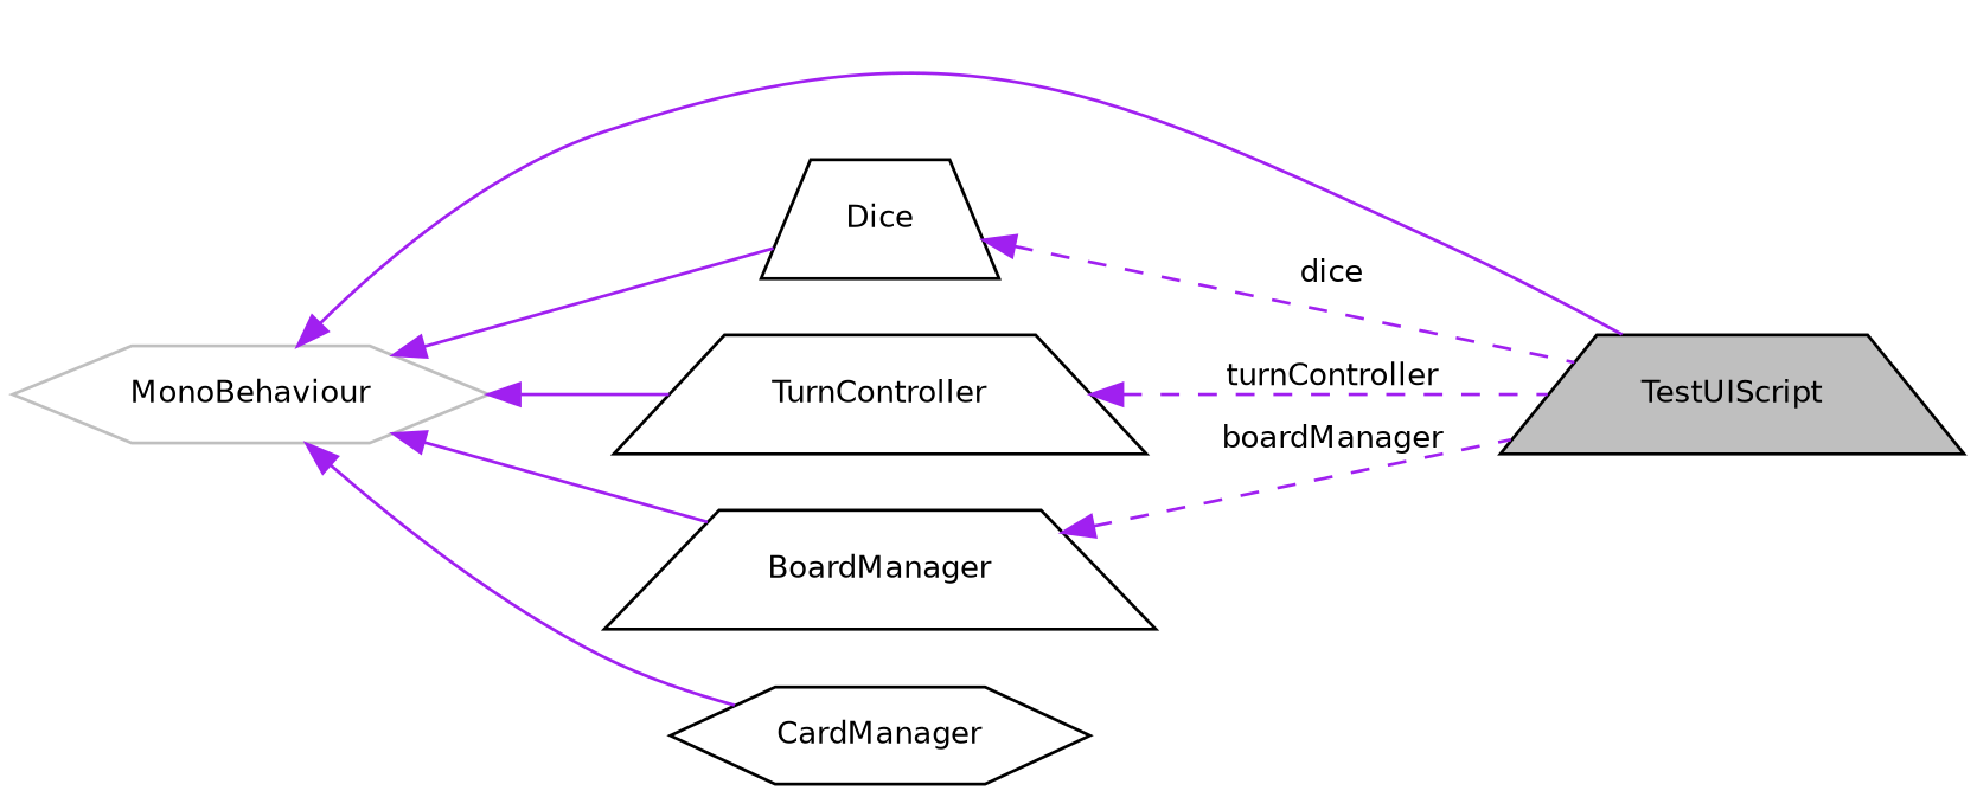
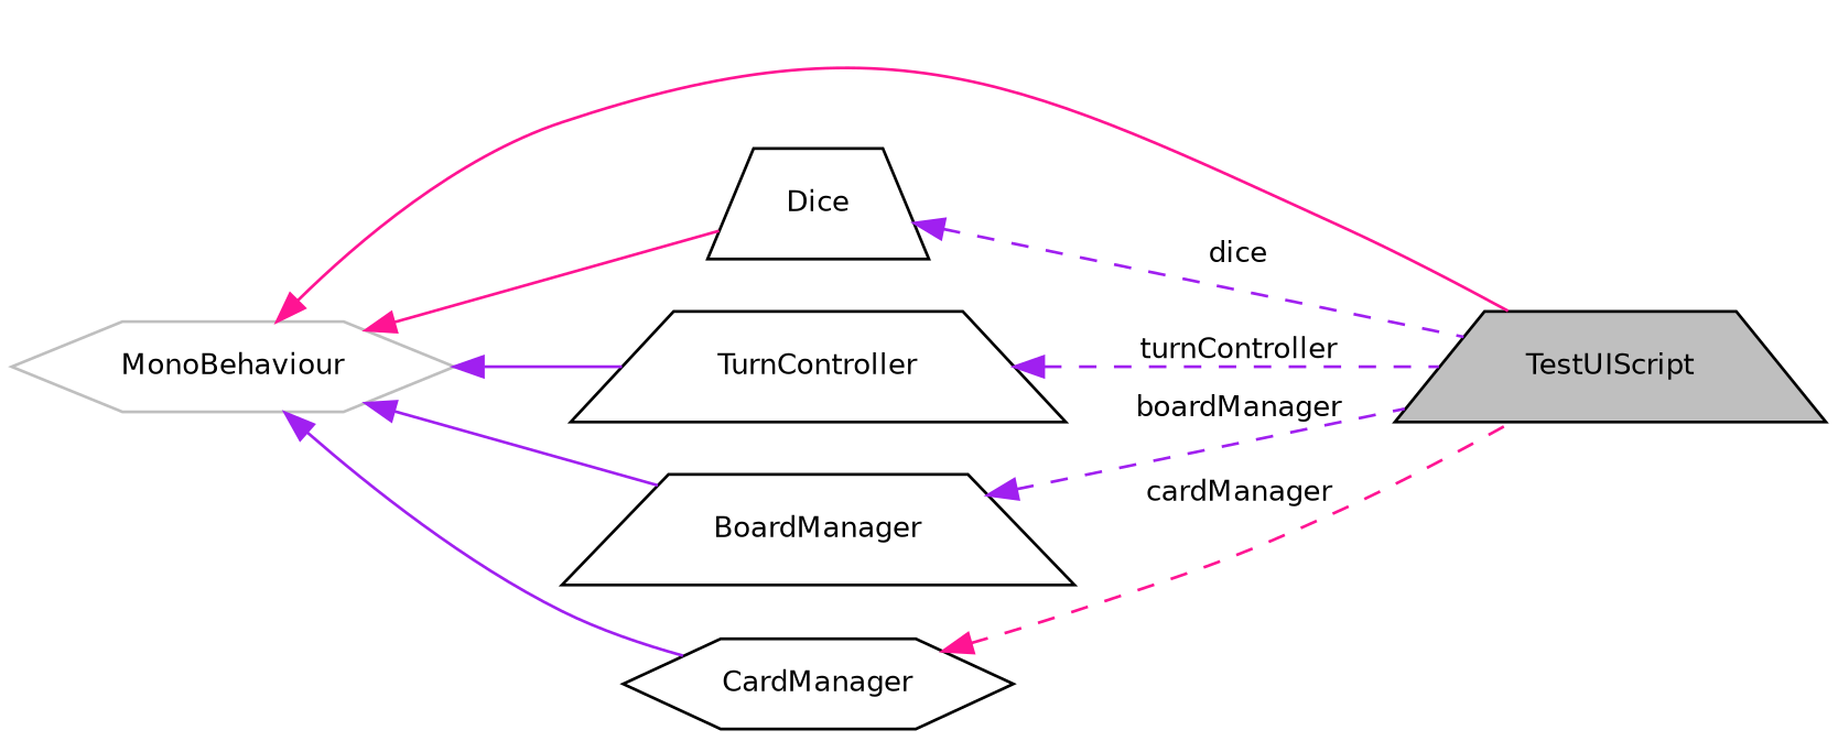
  digraph {
    rankdir=LR
    node [color=black fillcolor=white fontname=Helvetica fontsize=10 shape=trapezium style=filled]
    edge [color=purple dir=back fontname=Helvetica fontsize=10 labelfontname=Helvetica labelfontsize=10 style=solid]
    n1 [fillcolor=grey75 fontcolor=black height=0.2 label=TestUIScript width=0.4]
    n2 [color=grey75 height=0.2 label=MonoBehaviour shape=hexagon width=0.4]
    n3 [height=0.2 label=Dice width=0.4]
    n4 [height=0.2 label=TurnController width=0.4]
    n5 [height=0.2 label=BoardManager width=0.4]
    n6 [height=0.2 label=CardManager shape=hexagon width=0.4]
-   n2 -> n1
-   n2 -> n3
+   n2 -> n1 [color=deeppink]
+   n2 -> n3 [color=deeppink]
    n2 -> n4
    n2 -> n5
    n2 -> n6
    n3 -> n1 [label=" dice" style=dashed]
    n4 -> n1 [label=" turnController" style=dashed]
    n5 -> n1 [label=" boardManager" style=dashed]
+   n6 -> n1 [color=deeppink label=" cardManager" style=dashed]
  }
